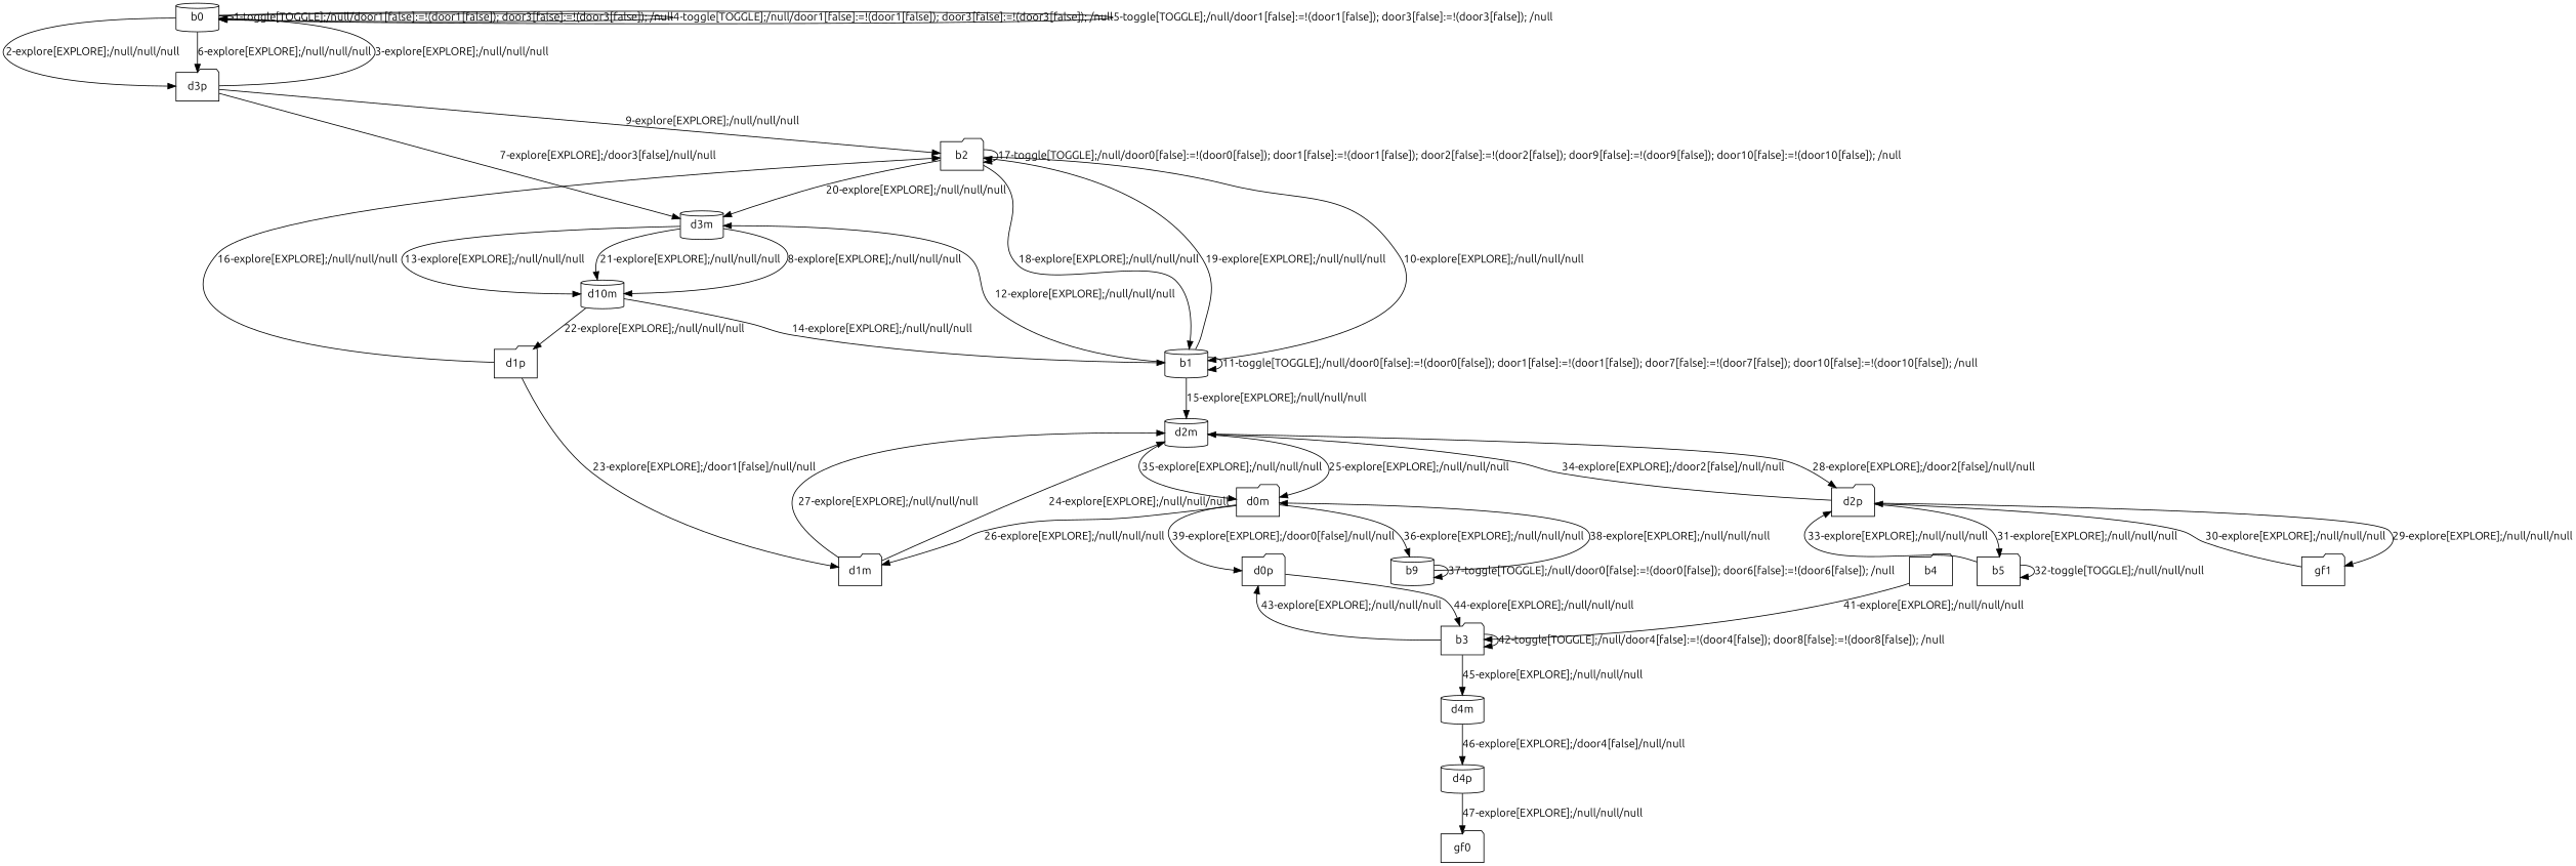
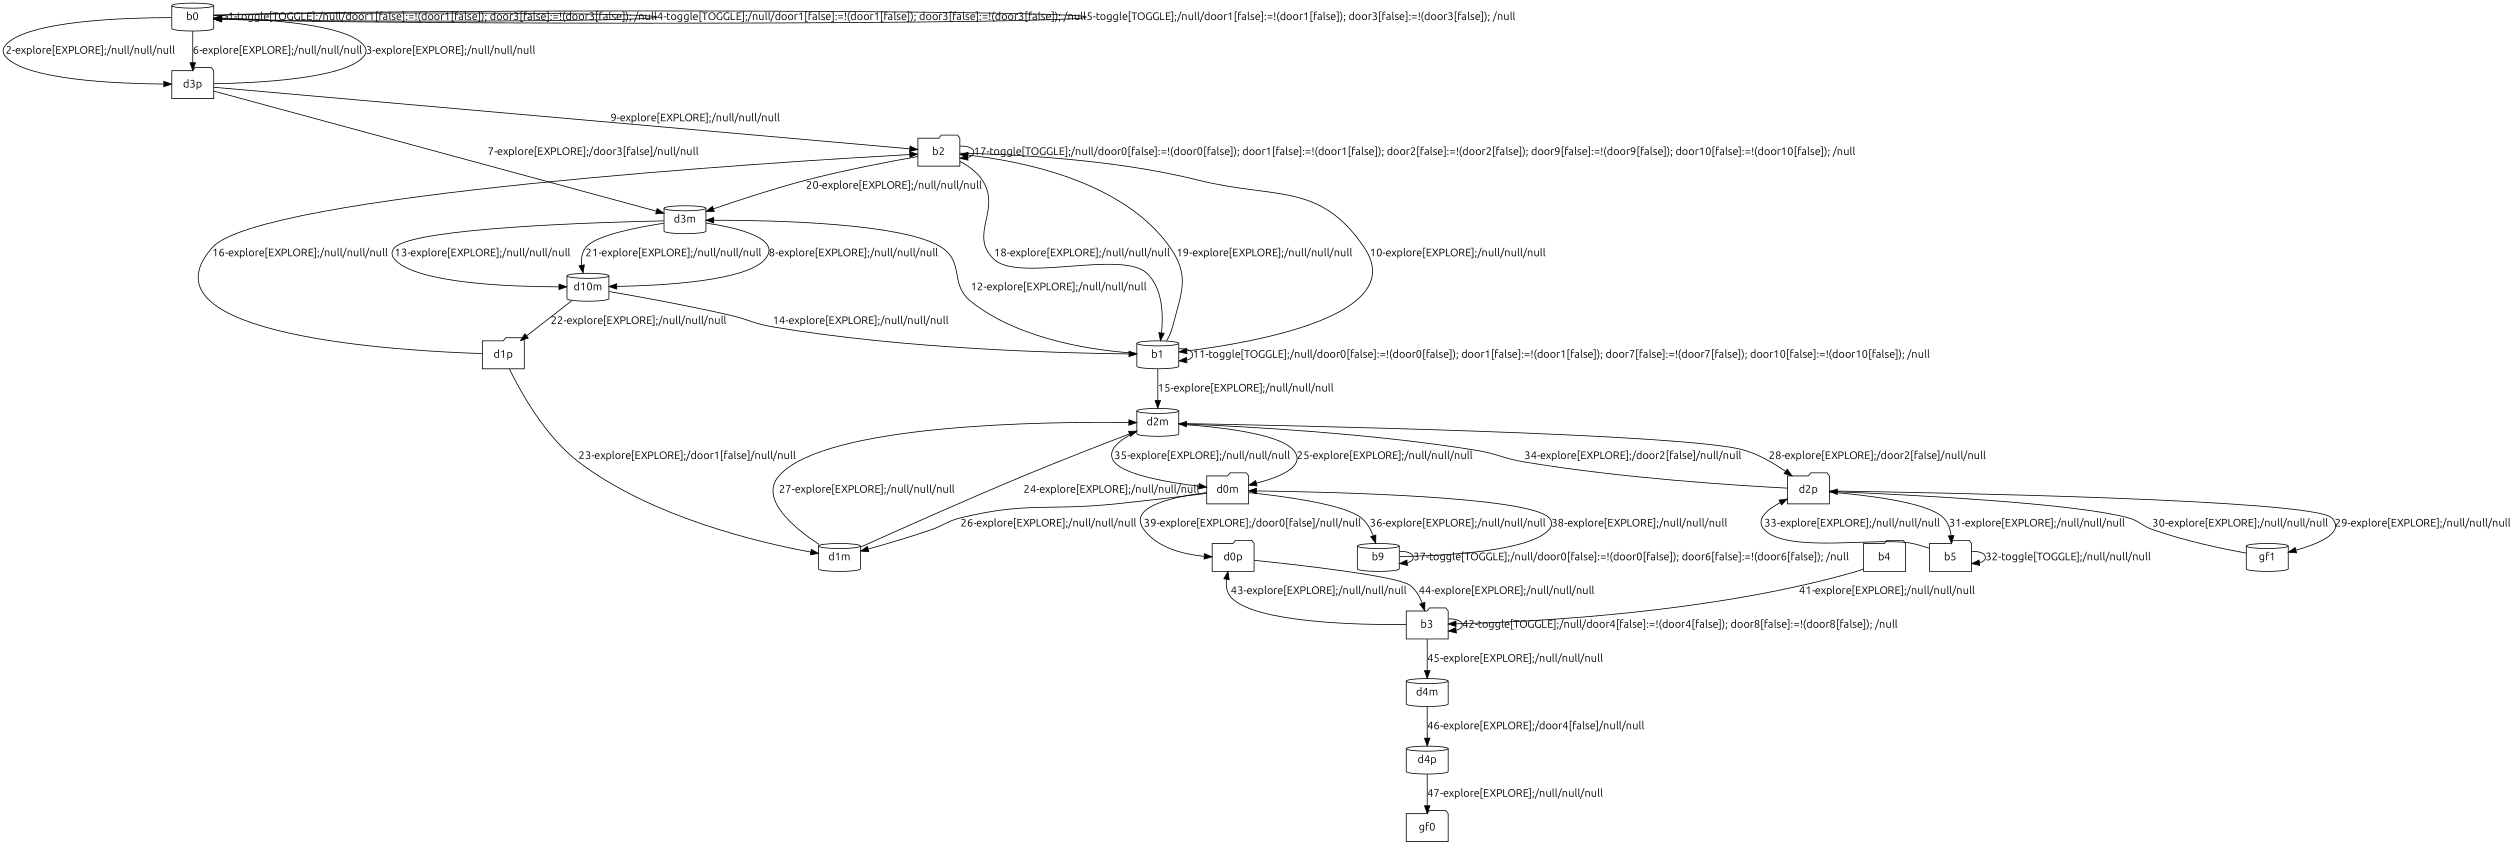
  digraph {
    fontname=Ubuntu
    node [fontname=Ubuntu shape=folder]
    edge [fontname=Ubuntu]
    b0 [shape=cylinder]
    d3p
    d3m [shape=cylinder]
    b2
    d10m [shape=cylinder]
    b1 [shape=cylinder]
    d1p
    d2m [shape=cylinder]
-   d1m
+   d1m [shape=cylinder]
    d0m
    d2p
    b9 [shape=cylinder]
    d0p
-   gf1
+   gf1 [shape=cylinder]
    b5
    b3
    b4
    d4m [shape=cylinder]
    d4p [shape=cylinder]
    gf0
    b0 -> b0 [label="1-toggle[TOGGLE];/null/door1[false]:=!(door1[false]); door3[false]:=!(door3[false]); /null"]
    b0 -> b0 [label="4-toggle[TOGGLE];/null/door1[false]:=!(door1[false]); door3[false]:=!(door3[false]); /null"]
    b0 -> b0 [label="5-toggle[TOGGLE];/null/door1[false]:=!(door1[false]); door3[false]:=!(door3[false]); /null"]
    b0 -> d3p [label="2-explore[EXPLORE];/null/null/null"]
    b0 -> d3p [label="6-explore[EXPLORE];/null/null/null"]
    d3p -> b0 [label="3-explore[EXPLORE];/null/null/null"]
    d3p -> d3m [label="7-explore[EXPLORE];/door3[false]/null/null"]
    d3p -> b2 [label="9-explore[EXPLORE];/null/null/null"]
    d3m -> d10m [label="8-explore[EXPLORE];/null/null/null"]
    d3m -> d10m [label="13-explore[EXPLORE];/null/null/null"]
    d3m -> d10m [label="21-explore[EXPLORE];/null/null/null"]
    b2 -> d3m [label="20-explore[EXPLORE];/null/null/null"]
    b2 -> b2 [label="17-toggle[TOGGLE];/null/door0[false]:=!(door0[false]); door1[false]:=!(door1[false]); door2[false]:=!(door2[false]); door9[false]:=!(door9[false]); door10[false]:=!(door10[false]); /null"]
    b2 -> b1 [label="10-explore[EXPLORE];/null/null/null"]
    b2 -> b1 [label="18-explore[EXPLORE];/null/null/null"]
    d10m -> b1 [label="14-explore[EXPLORE];/null/null/null"]
    d10m -> d1p [label="22-explore[EXPLORE];/null/null/null"]
    b1 -> d3m [label="12-explore[EXPLORE];/null/null/null"]
    b1 -> b2 [label="19-explore[EXPLORE];/null/null/null"]
    b1 -> b1 [label="11-toggle[TOGGLE];/null/door0[false]:=!(door0[false]); door1[false]:=!(door1[false]); door7[false]:=!(door7[false]); door10[false]:=!(door10[false]); /null"]
    b1 -> d2m [label="15-explore[EXPLORE];/null/null/null"]
    d1p -> b2 [label="16-explore[EXPLORE];/null/null/null"]
    d1p -> d1m [label="23-explore[EXPLORE];/door1[false]/null/null"]
    d2m -> d0m [label="25-explore[EXPLORE];/null/null/null"]
    d2m -> d0m [label="35-explore[EXPLORE];/null/null/null"]
    d2m -> d2p [label="28-explore[EXPLORE];/door2[false]/null/null"]
    d1m -> d2m [label="24-explore[EXPLORE];/null/null/null"]
    d1m -> d2m [label="27-explore[EXPLORE];/null/null/null"]
    d0m -> d1m [label="26-explore[EXPLORE];/null/null/null"]
    d0m -> b9 [label="36-explore[EXPLORE];/null/null/null"]
    d0m -> d0p [label="39-explore[EXPLORE];/door0[false]/null/null"]
    d2p -> d2m [label="34-explore[EXPLORE];/door2[false]/null/null"]
    d2p -> gf1 [label="29-explore[EXPLORE];/null/null/null"]
    d2p -> b5 [label="31-explore[EXPLORE];/null/null/null"]
    b9 -> d0m [label="38-explore[EXPLORE];/null/null/null"]
    b9 -> b9 [label="37-toggle[TOGGLE];/null/door0[false]:=!(door0[false]); door6[false]:=!(door6[false]); /null"]
    d0p -> b3 [label="44-explore[EXPLORE];/null/null/null"]
    gf1 -> d2p [label="30-explore[EXPLORE];/null/null/null"]
    b5 -> d2p [label="33-explore[EXPLORE];/null/null/null"]
    b5 -> b5 [label="32-toggle[TOGGLE];/null/null/null"]
    b3 -> d0p [label="43-explore[EXPLORE];/null/null/null"]
    b3 -> b3 [label="42-toggle[TOGGLE];/null/door4[false]:=!(door4[false]); door8[false]:=!(door8[false]); /null"]
    b3 -> d4m [label="45-explore[EXPLORE];/null/null/null"]
    b4 -> b3 [label="41-explore[EXPLORE];/null/null/null"]
    d4m -> d4p [label="46-explore[EXPLORE];/door4[false]/null/null"]
    d4p -> gf0 [label="47-explore[EXPLORE];/null/null/null"]
  }
